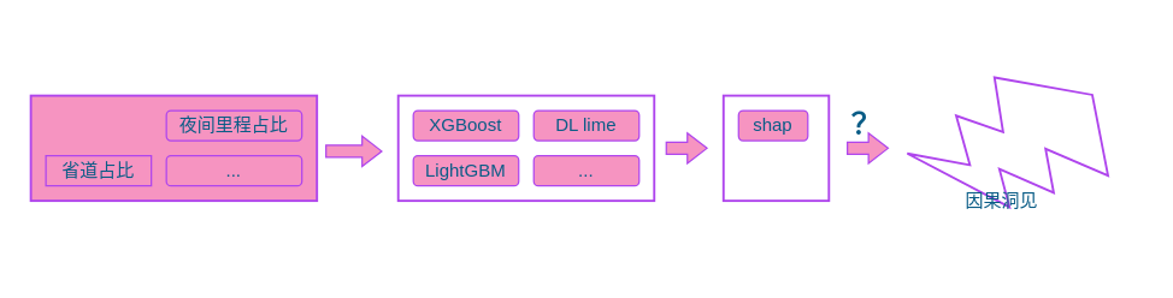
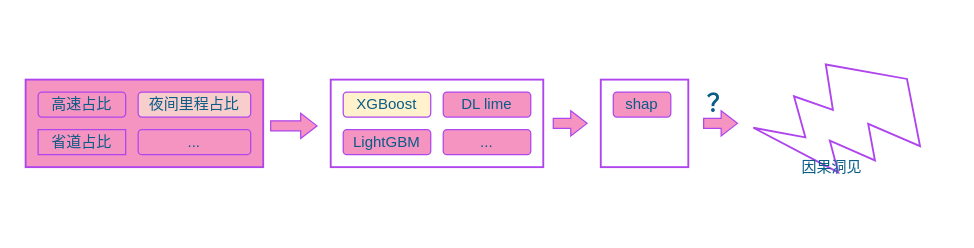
  <mxCell id="0" />
  <mxCell id="1" parent="0" />
  <mxCell id="2" value="" style="group;fontColor=#095C86;" vertex="1" connectable="0" parent="1"><mxGeometry x="20" y="63" width="290" height="100" as="geometry" /></mxCell>
  <mxCell id="3" value="" style="rounded=0;whiteSpace=wrap;html=1;strokeColor=#AF45ED;strokeWidth=1.5;fillColor=#F694C1;fontColor=#095C86;" vertex="1" parent="2"><mxGeometry width="190" height="70" as="geometry" /></mxCell>
+ <mxCell id="4" value="高速占比" style="rounded=1;whiteSpace=wrap;html=1;fillColor=#F694C1;fontColor=#095C86;strokeColor=#AF45ED;glass=0;" vertex="1" parent="2"><mxGeometry x="10" y="10" width="70" height="20" as="geometry" /></mxCell>
  <mxCell id="5" value="省道占比" style="whiteSpace=wrap;html=1;fillColor=#F694C1;fontColor=#095C86;strokeColor=#AF45ED;shadow=0;sketch=0;glass=0;rounded=0;" vertex="1" parent="2"><mxGeometry x="10" y="40" width="70" height="20" as="geometry" /></mxCell>
- <mxCell id="6" value="夜间里程占比" style="rounded=1;whiteSpace=wrap;html=1;fillColor=#F694C1;fontColor=#095C86;strokeColor=#AF45ED;glass=0;" vertex="1" parent="2"><mxGeometry x="90" y="10" width="90" height="20" as="geometry" /></mxCell>
+ <mxCell id="6" value="夜间里程占比" style="rounded=1;whiteSpace=wrap;html=1;fillColor=#f8cecc;fontColor=#095C86;strokeColor=#AF45ED;glass=0;" vertex="1" parent="2"><mxGeometry x="90" y="10" width="90" height="20" as="geometry" /></mxCell>
  <mxCell id="7" value="..." style="rounded=1;whiteSpace=wrap;html=1;fillColor=#F694C1;fontColor=#095C86;strokeColor=#AF45ED;glass=0;" vertex="1" parent="2"><mxGeometry x="90" y="40" width="90" height="20" as="geometry" /></mxCell>
  <mxCell id="8" value="" style="html=1;shadow=0;dashed=0;align=center;verticalAlign=middle;shape=mxgraph.arrows2.arrow;dy=0.6;dx=13;notch=0;rounded=0;sketch=0;fontColor=#095C86;strokeColor=#AF45ED;fillColor=#F694C1;" vertex="1" parent="2"><mxGeometry x="196" y="27" width="37" height="20" as="geometry" /></mxCell>
  <mxCell id="9" value="" style="rounded=0;whiteSpace=wrap;html=1;shadow=0;glass=0;sketch=0;fontColor=#095C86;strokeColor=#AF45ED;strokeWidth=1.5;fillColor=none;" vertex="1" parent="1"><mxGeometry x="264" y="63" width="170" height="70" as="geometry" /></mxCell>
- <mxCell id="10" value="XGBoost" style="rounded=1;whiteSpace=wrap;html=1;fillColor=#F694C1;fontColor=#095C86;strokeColor=#AF45ED;glass=0;" vertex="1" parent="1"><mxGeometry x="274" y="73" width="70" height="20" as="geometry" /></mxCell>
+ <mxCell id="10" value="XGBoost" style="rounded=1;whiteSpace=wrap;html=1;fillColor=#fff2cc;fontColor=#095C86;strokeColor=#AF45ED;glass=0;" vertex="1" parent="1"><mxGeometry x="274" y="73" width="70" height="20" as="geometry" /></mxCell>
  <mxCell id="11" value="LightGBM" style="rounded=1;whiteSpace=wrap;html=1;fillColor=#F694C1;fontColor=#095C86;strokeColor=#AF45ED;glass=0;" vertex="1" parent="1"><mxGeometry x="274" y="103" width="70" height="20" as="geometry" /></mxCell>
  <mxCell id="12" value="DL lime" style="rounded=1;whiteSpace=wrap;html=1;fillColor=#F694C1;fontColor=#095C86;strokeColor=#AF45ED;glass=0;" vertex="1" parent="1"><mxGeometry x="354" y="73" width="70" height="20" as="geometry" /></mxCell>
  <mxCell id="13" value="..." style="rounded=1;whiteSpace=wrap;html=1;fillColor=#F694C1;fontColor=#095C86;strokeColor=#AF45ED;glass=0;" vertex="1" parent="1"><mxGeometry x="354" y="103" width="70" height="20" as="geometry" /></mxCell>
  <mxCell id="14" value="" style="group;fontColor=#095C86;" vertex="1" connectable="0" parent="1"><mxGeometry x="602.004" y="20.519" width="154.962" height="154.962" as="geometry" /></mxCell>
  <mxCell id="15" value="" style="group;fontColor=#095C86;" vertex="1" connectable="0" parent="14"><mxGeometry x="-7.105e-14" width="154.962" height="154.962" as="geometry" /></mxCell>
  <mxCell id="16" value="" style="verticalLabelPosition=bottom;verticalAlign=top;html=1;shape=mxgraph.basic.flash;rounded=1;shadow=0;glass=0;sketch=0;fontColor=#095C86;strokeColor=#AF45ED;strokeWidth=1.5;fillColor=none;rotation=45;" vertex="1" parent="15"><mxGeometry x="25.146" y="20.241" width="104.67" height="114.48" as="geometry" /></mxCell>
  <mxCell id="17" value="&lt;font&gt;因果洞见&lt;/font&gt;" style="text;html=1;strokeColor=none;fillColor=none;align=center;verticalAlign=middle;whiteSpace=wrap;rounded=0;shadow=0;glass=0;sketch=0;fontColor=#095C86;" vertex="1" parent="15"><mxGeometry x="37.966" y="102.481" width="50" height="20" as="geometry" /></mxCell>
  <mxCell id="18" value="" style="html=1;shadow=0;dashed=0;align=center;verticalAlign=middle;shape=mxgraph.arrows2.arrow;dy=0.6;dx=13;notch=0;rounded=0;sketch=0;fontColor=#095C86;strokeColor=#AF45ED;fillColor=#F694C1;" vertex="1" parent="1"><mxGeometry x="442" y="88" width="27" height="20" as="geometry" /></mxCell>
  <mxCell id="19" value="" style="group;fontColor=#095C86;" vertex="1" connectable="0" parent="1"><mxGeometry x="480" y="63" width="70" height="70" as="geometry" /></mxCell>
  <mxCell id="20" value="" style="rounded=0;whiteSpace=wrap;html=1;shadow=0;glass=0;sketch=0;fontColor=#095C86;strokeColor=#AF45ED;strokeWidth=1.5;fillColor=none;" vertex="1" parent="19"><mxGeometry width="70" height="70" as="geometry" /></mxCell>
  <mxCell id="21" value="shap" style="rounded=1;whiteSpace=wrap;html=1;fillColor=#F694C1;fontColor=#095C86;strokeColor=#AF45ED;glass=0;" vertex="1" parent="19"><mxGeometry x="10" y="10" width="46" height="20" as="geometry" /></mxCell>
  <mxCell id="22" value="" style="html=1;shadow=0;dashed=0;align=center;verticalAlign=middle;shape=mxgraph.arrows2.arrow;dy=0.6;dx=13;notch=0;rounded=0;sketch=0;fontColor=#095C86;strokeColor=#AF45ED;fillColor=#F694C1;" vertex="1" parent="1"><mxGeometry x="562.28" y="88" width="27" height="20" as="geometry" /></mxCell>
  <mxCell id="23" value="&lt;b&gt;&lt;font style=&quot;font-size: 18px&quot;&gt;？&lt;/font&gt;&lt;/b&gt;&lt;font size=&quot;1&quot;&gt;&lt;br&gt;&lt;/font&gt;" style="text;html=1;strokeColor=none;fillColor=none;align=center;verticalAlign=middle;whiteSpace=wrap;rounded=0;sketch=0;fontColor=#095C86;" vertex="1" parent="1"><mxGeometry x="550" y="73" width="40" height="20" as="geometry" /></mxCell>
